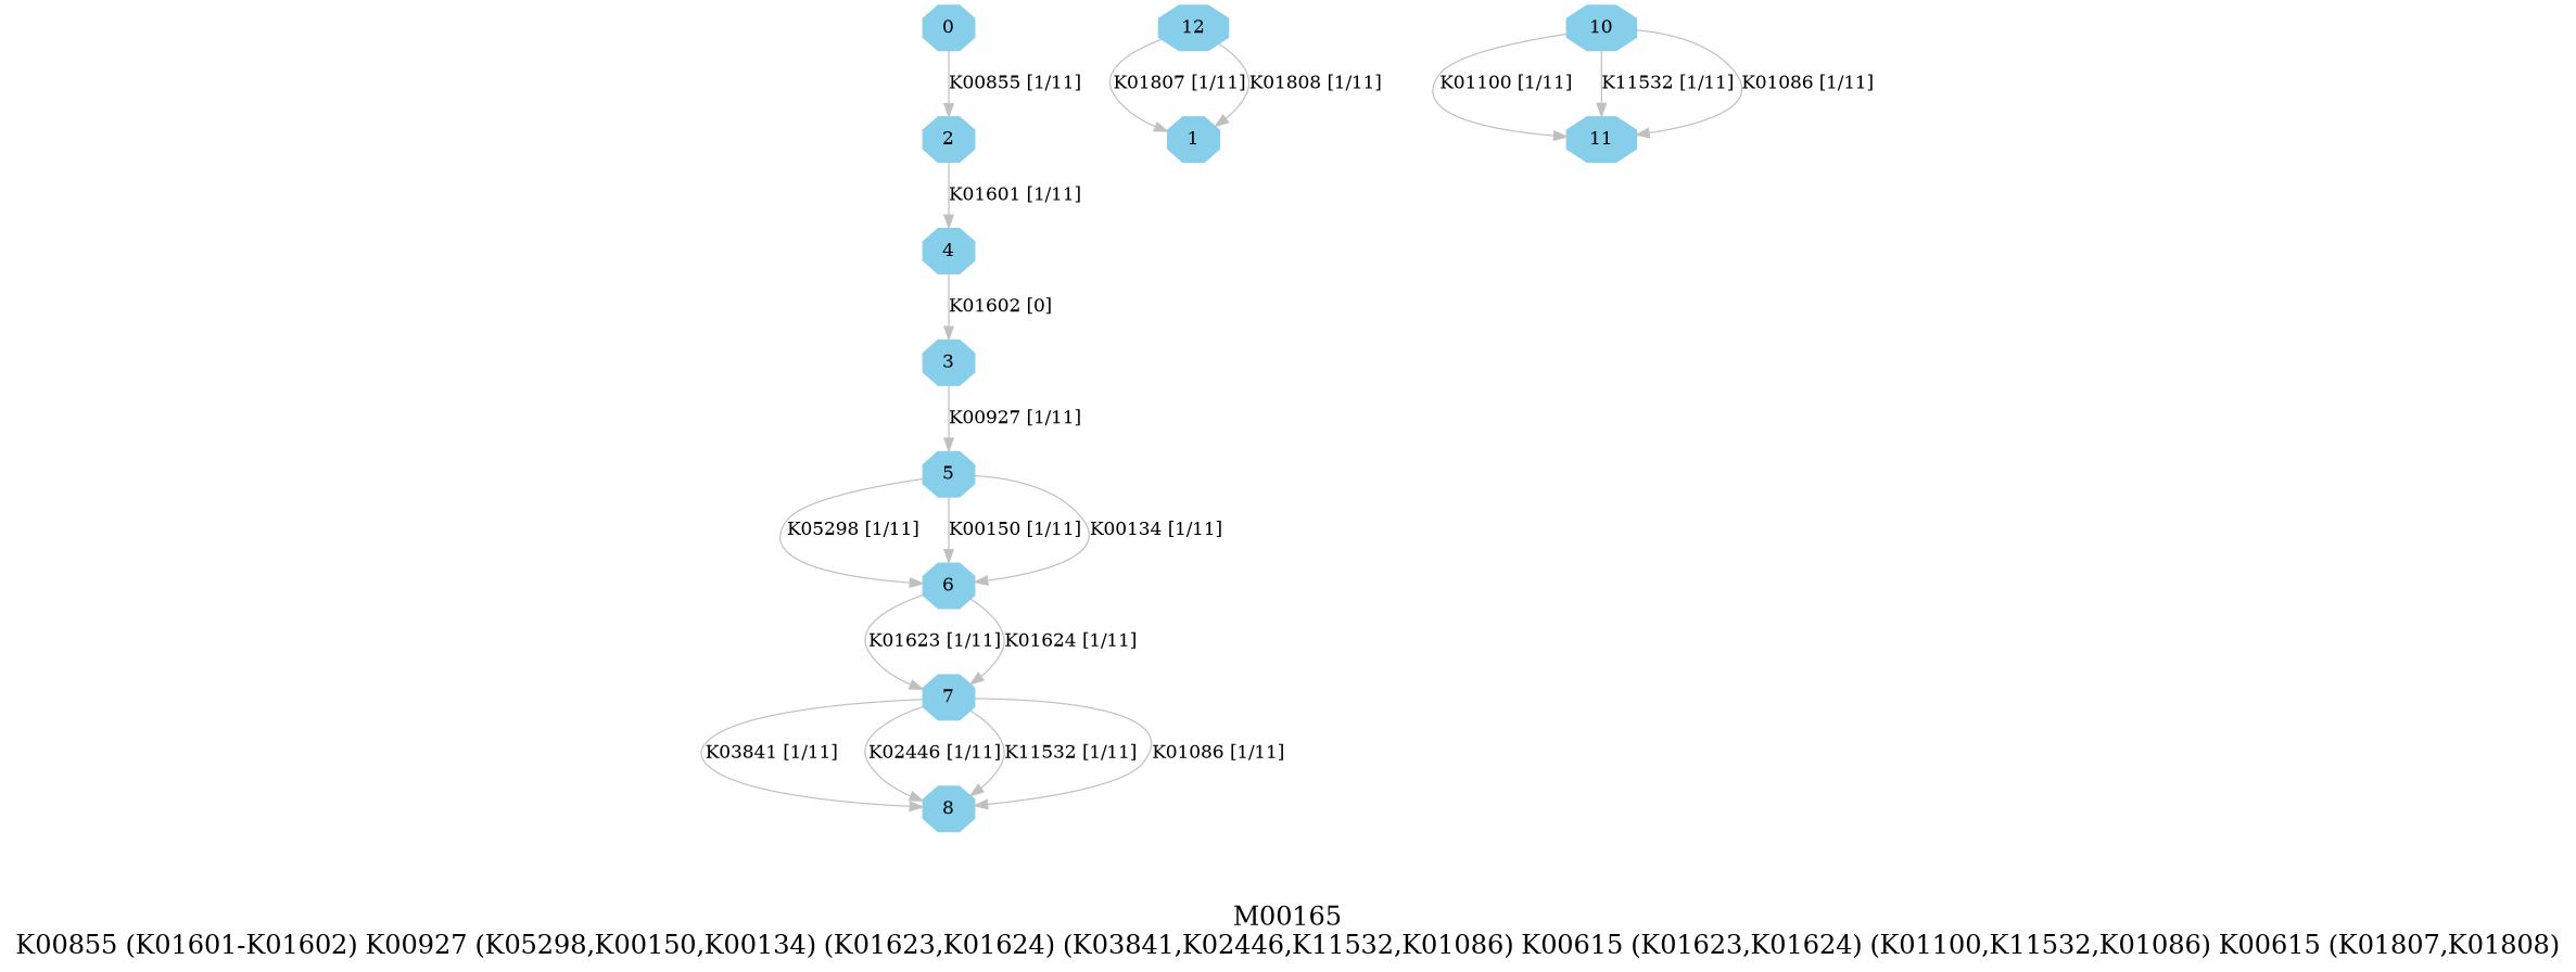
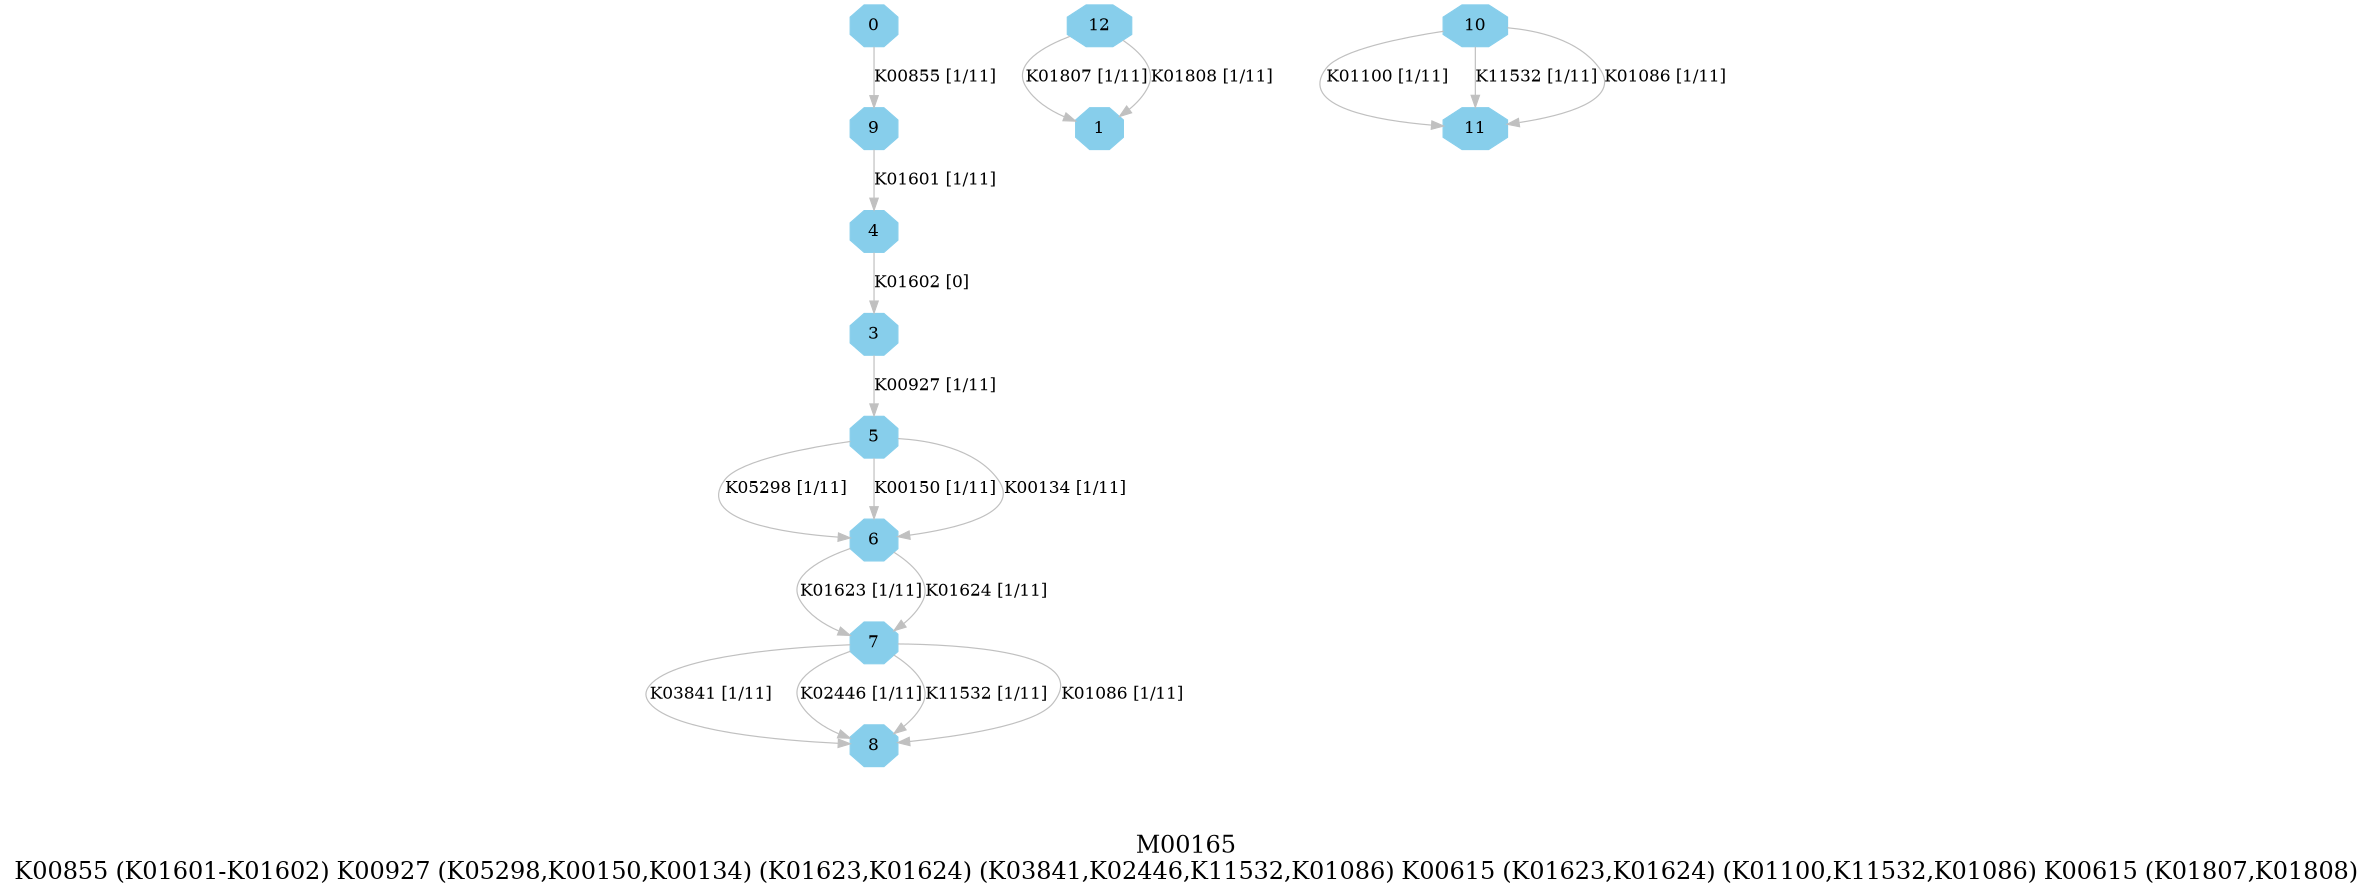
  digraph {
    fontsize=20
    label="M00165\nK00855 (K01601-K01602) K00927 (K05298,K00150,K00134) (K01623,K01624) (K03841,K02446,K11532,K01086) K00615 (K01623,K01624) (K01100,K11532,K01086) K00615 (K01807,K01808)"
    node [color=skyblue shape=octagon style=filled]
    edge [color=grey]
    0 [height=.3 width=.3]
    1 [height=.3 width=.3]
-   2 [height=.3 width=.3]
+   2 [height=.3 width=.3 label=9]
    3 [height=.3 width=.3]
    4 [height=.3 width=.3]
    5 [height=.3 width=.3]
    6 [height=.3 width=.3]
    7 [height=.3 width=.3]
    8 [height=.3 width=.3]
    10 [height=.3 width=.3]
    11 [height=.3 width=.3]
    12 [height=.3 width=.3]
    subgraph sub_1 {
      0
      1
      2
      3
      4
      5
      6
      7
      8
      10
      11
      12
    }
    0 -> 2 [label="K00855 [1/11]"]
    2 -> 4 [label="K01601 [1/11]"]
    3 -> 5 [label="K00927 [1/11]"]
    4 -> 3 [label="K01602 [0]"]
    5 -> 6 [label="K05298 [1/11]"]
    5 -> 6 [label="K00150 [1/11]"]
    5 -> 6 [label="K00134 [1/11]"]
    6 -> 7 [label="K01623 [1/11]"]
    6 -> 7 [label="K01624 [1/11]"]
    7 -> 8 [label="K03841 [1/11]"]
    7 -> 8 [label="K02446 [1/11]"]
    7 -> 8 [label="K11532 [1/11]"]
    7 -> 8 [label="K01086 [1/11]"]
    10 -> 11 [label="K01100 [1/11]"]
    10 -> 11 [label="K11532 [1/11]"]
    10 -> 11 [label="K01086 [1/11]"]
    12 -> 1 [label="K01807 [1/11]"]
    12 -> 1 [label="K01808 [1/11]"]
  }
